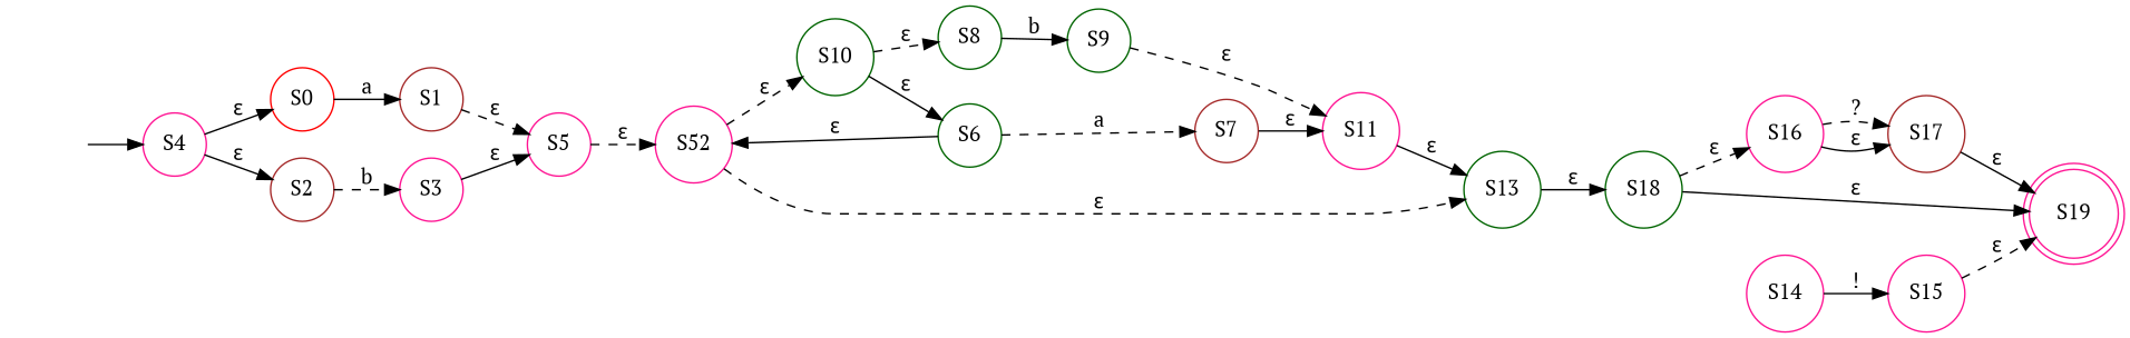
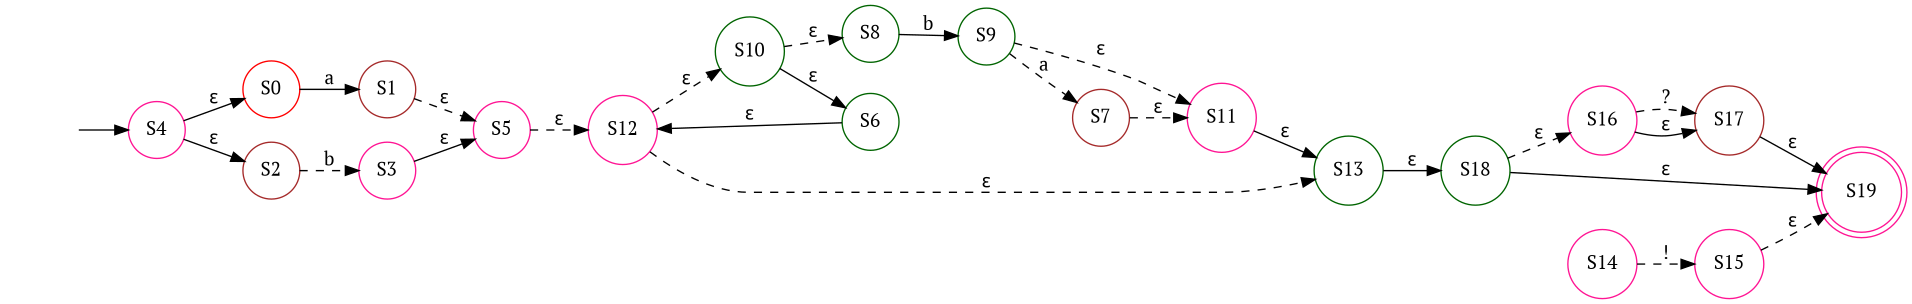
  digraph {
    fontname="PT Serif"
    rankdir=LR
    node [color=deeppink fontname="PT Serif" shape=circle]
    edge [fontname="PT Serif" style=solid]
    "" [shape=plaintext]
    n2 [label=S4]
    n3 [color=red label=S0]
    n4 [color=brown label=S2]
    n5 [label=S19 shape=doublecircle]
    n6 [color=darkgreen label=S8]
    n7 [color=darkgreen label=S9]
    n8 [label=S11]
    n9 [color=darkgreen label=S13]
    n10 [color=brown label=S17]
    n11 [color=darkgreen label=S18]
    n12 [label=S16]
    n13 [color=brown label=S1]
    n14 [label=S5]
    n15 [label=S15]
    n16 [color=darkgreen label=S10]
    n17 [color=darkgreen label=S6]
-   n18 [label=S52]
+   n18 [label=S12]
    n19 [color=brown label=S7]
    n20 [label=S14]
    n21 [label=S3]
    "" -> n2
    n2 -> n3 [label="ε"]
    n2 -> n4 [label="ε"]
    n3 -> n13 [label=a]
    n4 -> n21 [label=b style=dashed]
    n6 -> n7 [label=b]
    n7 -> n8 [label="ε" style=dashed]
    n8 -> n9 [label="ε"]
    n9 -> n11 [label="ε"]
    n10 -> n5 [label="ε"]
    n11 -> n5 [label="ε"]
    n11 -> n12 [label="ε" style=dashed]
    n12 -> n10 [label="?" style=dashed]
    n12 -> n10 [label="ε"]
    n13 -> n14 [label="ε" style=dashed]
    n14 -> n18 [label="ε" style=dashed]
    n15 -> n5 [label="ε" style=dashed]
    n16 -> n6 [label="ε" style=dashed]
    n16 -> n17 [label="ε"]
    n17 -> n18 [label="ε"]
-   n17 -> n19 [label=a style=dashed]
+   n7 -> n19 [label=a style=dashed]
    n18 -> n9 [label="ε" style=dashed]
    n18 -> n16 [label="ε" style=dashed]
-   n19 -> n8 [label="ε"]
-   n20 -> n15 [label="!"]
+   n19 -> n8 [label="ε" style=dashed]
+   n20 -> n15 [label="!" style=dashed]
    n21 -> n14 [label="ε"]
  }
